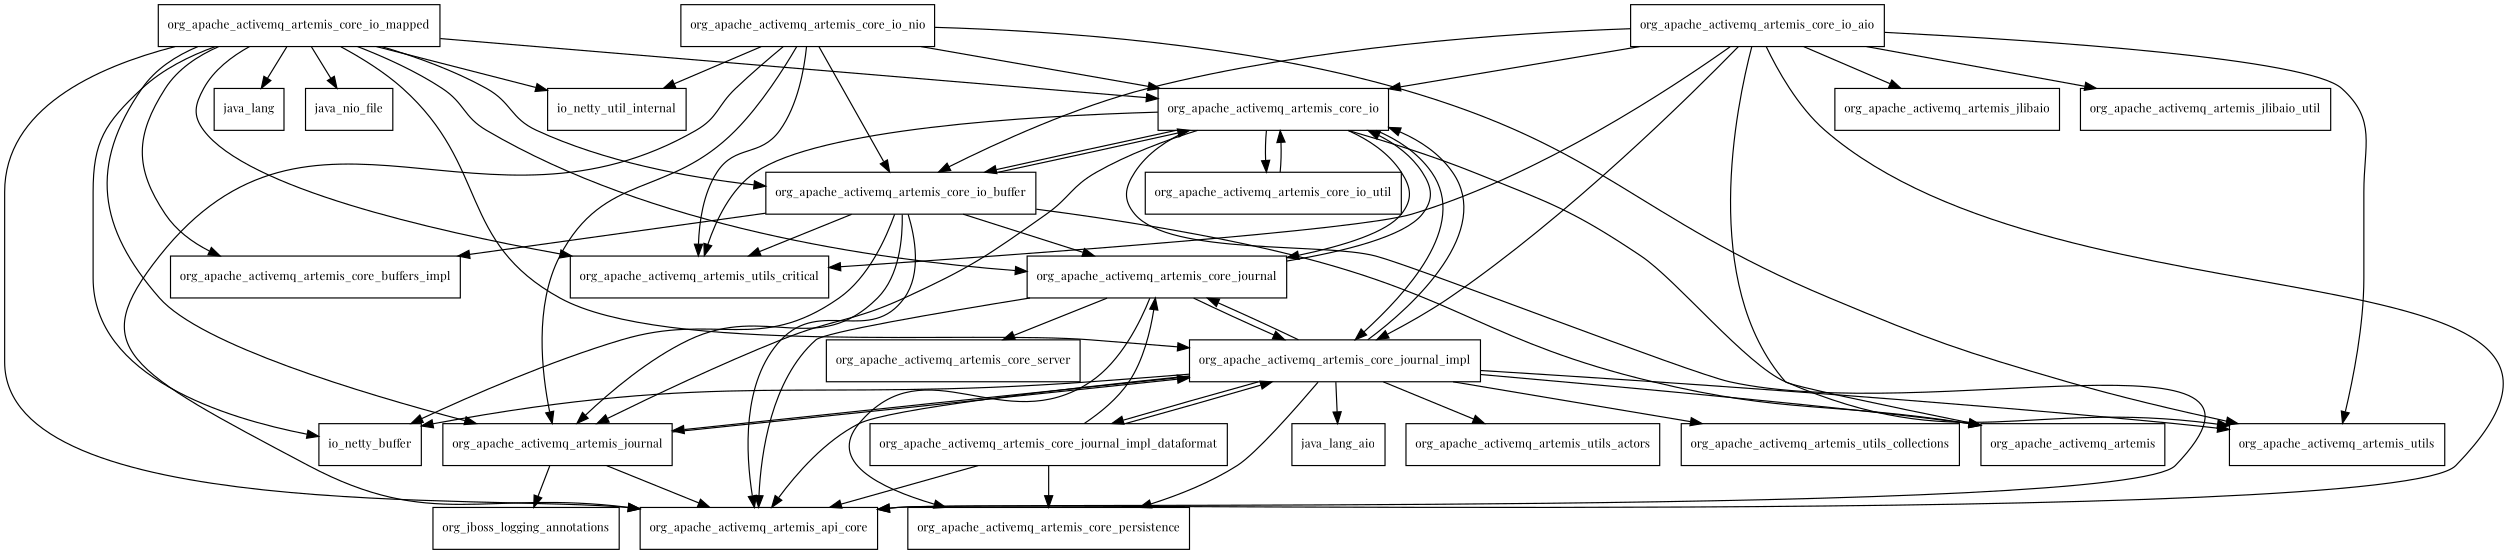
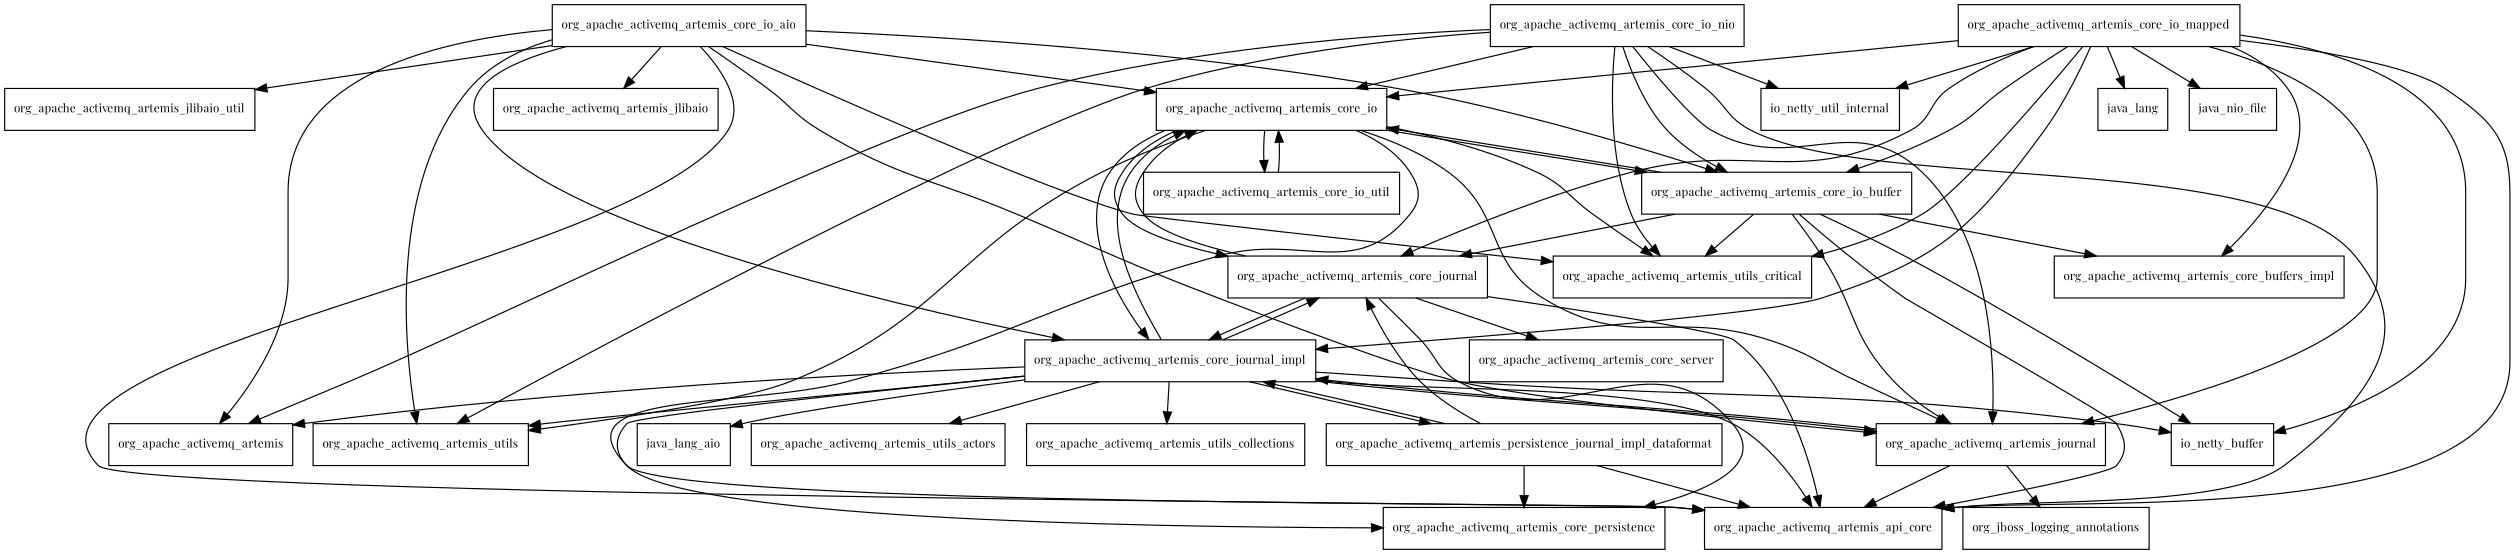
  digraph {
    fontname="Playfair Display"
    node [fontname="Playfair Display" fontsize=10.0 shape=box]
    edge [fontname="Playfair Display"]
    org_apache_activemq_artemis_core_io
    org_apache_activemq_artemis_api_core
    org_apache_activemq_artemis_core_io_buffer
    org_apache_activemq_artemis_core_io_util
    org_apache_activemq_artemis_core_journal
    org_apache_activemq_artemis_core_journal_impl
    org_apache_activemq_artemis_journal
    org_apache_activemq_artemis_utils
    org_apache_activemq_artemis_utils_critical
    io_netty_buffer
    org_apache_activemq_artemis_core_buffers_impl
    org_apache_activemq_artemis_core_persistence
    org_apache_activemq_artemis_core_server
    org_apache_activemq_artemis
    n15 [label=java_lang_aio]
-   org_apache_activemq_artemis_core_journal_impl_dataformat
+   org_apache_activemq_artemis_core_journal_impl_dataformat [label=org_apache_activemq_artemis_persistence_journal_impl_dataformat]
    org_apache_activemq_artemis_utils_actors
    org_apache_activemq_artemis_utils_collections
    org_jboss_logging_annotations
    org_apache_activemq_artemis_core_io_aio
    org_apache_activemq_artemis_jlibaio
    org_apache_activemq_artemis_jlibaio_util
    org_apache_activemq_artemis_core_io_mapped
    io_netty_util_internal
    java_lang
    java_nio_file
    org_apache_activemq_artemis_core_io_nio
    org_apache_activemq_artemis_core_io -> org_apache_activemq_artemis_api_core
    org_apache_activemq_artemis_core_io -> org_apache_activemq_artemis_core_io_buffer
    org_apache_activemq_artemis_core_io -> org_apache_activemq_artemis_core_io_util
    org_apache_activemq_artemis_core_io -> org_apache_activemq_artemis_core_journal
    org_apache_activemq_artemis_core_io -> org_apache_activemq_artemis_core_journal_impl
    org_apache_activemq_artemis_core_io -> org_apache_activemq_artemis_journal
    org_apache_activemq_artemis_core_io -> org_apache_activemq_artemis_utils
    org_apache_activemq_artemis_core_io -> org_apache_activemq_artemis_utils_critical
    org_apache_activemq_artemis_core_io_buffer -> org_apache_activemq_artemis_core_io
    org_apache_activemq_artemis_core_io_buffer -> org_apache_activemq_artemis_api_core
    org_apache_activemq_artemis_core_io_buffer -> org_apache_activemq_artemis_core_journal
    org_apache_activemq_artemis_core_io_buffer -> org_apache_activemq_artemis_journal
    org_apache_activemq_artemis_core_io_buffer -> org_apache_activemq_artemis_utils_critical
    org_apache_activemq_artemis_core_io_buffer -> io_netty_buffer
    org_apache_activemq_artemis_core_io_buffer -> org_apache_activemq_artemis_core_buffers_impl
    org_apache_activemq_artemis_core_io_util -> org_apache_activemq_artemis_core_io
    org_apache_activemq_artemis_core_journal -> org_apache_activemq_artemis_core_io
    org_apache_activemq_artemis_core_journal -> org_apache_activemq_artemis_api_core
    org_apache_activemq_artemis_core_journal -> org_apache_activemq_artemis_core_journal_impl
    org_apache_activemq_artemis_core_journal -> org_apache_activemq_artemis_core_persistence
    org_apache_activemq_artemis_core_journal -> org_apache_activemq_artemis_core_server
    org_apache_activemq_artemis_core_journal_impl -> org_apache_activemq_artemis_core_io
    org_apache_activemq_artemis_core_journal_impl -> org_apache_activemq_artemis_api_core
    org_apache_activemq_artemis_core_journal_impl -> org_apache_activemq_artemis_core_journal
    org_apache_activemq_artemis_core_journal_impl -> org_apache_activemq_artemis_journal
    org_apache_activemq_artemis_core_journal_impl -> org_apache_activemq_artemis_utils
    org_apache_activemq_artemis_core_journal_impl -> io_netty_buffer
    org_apache_activemq_artemis_core_journal_impl -> org_apache_activemq_artemis_core_persistence
    org_apache_activemq_artemis_core_journal_impl -> org_apache_activemq_artemis
    org_apache_activemq_artemis_core_journal_impl -> n15
    org_apache_activemq_artemis_core_journal_impl -> org_apache_activemq_artemis_core_journal_impl_dataformat
    org_apache_activemq_artemis_core_journal_impl -> org_apache_activemq_artemis_utils_actors
    org_apache_activemq_artemis_core_journal_impl -> org_apache_activemq_artemis_utils_collections
    org_apache_activemq_artemis_journal -> org_apache_activemq_artemis_api_core
    org_apache_activemq_artemis_journal -> org_apache_activemq_artemis_core_journal_impl
    org_apache_activemq_artemis_journal -> org_jboss_logging_annotations
    org_apache_activemq_artemis_core_journal_impl_dataformat -> org_apache_activemq_artemis_api_core
    org_apache_activemq_artemis_core_journal_impl_dataformat -> org_apache_activemq_artemis_core_journal
    org_apache_activemq_artemis_core_journal_impl_dataformat -> org_apache_activemq_artemis_core_journal_impl
    org_apache_activemq_artemis_core_journal_impl_dataformat -> org_apache_activemq_artemis_core_persistence
    org_apache_activemq_artemis_core_io_aio -> org_apache_activemq_artemis_core_io
    org_apache_activemq_artemis_core_io_aio -> org_apache_activemq_artemis_api_core
    org_apache_activemq_artemis_core_io_aio -> org_apache_activemq_artemis_core_io_buffer
    org_apache_activemq_artemis_core_io_aio -> org_apache_activemq_artemis_core_journal_impl
+   org_apache_activemq_artemis_core_io_aio -> org_apache_activemq_artemis_journal
    org_apache_activemq_artemis_core_io_aio -> org_apache_activemq_artemis_utils
    org_apache_activemq_artemis_core_io_aio -> org_apache_activemq_artemis_utils_critical
    org_apache_activemq_artemis_core_io_aio -> org_apache_activemq_artemis
    org_apache_activemq_artemis_core_io_aio -> org_apache_activemq_artemis_jlibaio
    org_apache_activemq_artemis_core_io_aio -> org_apache_activemq_artemis_jlibaio_util
    org_apache_activemq_artemis_core_io_mapped -> org_apache_activemq_artemis_core_io
    org_apache_activemq_artemis_core_io_mapped -> org_apache_activemq_artemis_api_core
    org_apache_activemq_artemis_core_io_mapped -> org_apache_activemq_artemis_core_io_buffer
    org_apache_activemq_artemis_core_io_mapped -> org_apache_activemq_artemis_core_journal
    org_apache_activemq_artemis_core_io_mapped -> org_apache_activemq_artemis_core_journal_impl
    org_apache_activemq_artemis_core_io_mapped -> org_apache_activemq_artemis_journal
    org_apache_activemq_artemis_core_io_mapped -> org_apache_activemq_artemis_utils_critical
    org_apache_activemq_artemis_core_io_mapped -> io_netty_buffer
    org_apache_activemq_artemis_core_io_mapped -> org_apache_activemq_artemis_core_buffers_impl
    org_apache_activemq_artemis_core_io_mapped -> io_netty_util_internal
    org_apache_activemq_artemis_core_io_mapped -> java_lang
    org_apache_activemq_artemis_core_io_mapped -> java_nio_file
    org_apache_activemq_artemis_core_io_nio -> org_apache_activemq_artemis_core_io
    org_apache_activemq_artemis_core_io_nio -> org_apache_activemq_artemis_api_core
    org_apache_activemq_artemis_core_io_nio -> org_apache_activemq_artemis_core_io_buffer
    org_apache_activemq_artemis_core_io_nio -> org_apache_activemq_artemis_journal
    org_apache_activemq_artemis_core_io_nio -> org_apache_activemq_artemis_utils
    org_apache_activemq_artemis_core_io_nio -> org_apache_activemq_artemis_utils_critical
-   org_apache_activemq_artemis_core_io_buffer -> org_apache_activemq_artemis
+   org_apache_activemq_artemis_core_io_nio -> org_apache_activemq_artemis
    org_apache_activemq_artemis_core_io_nio -> io_netty_util_internal
  }
